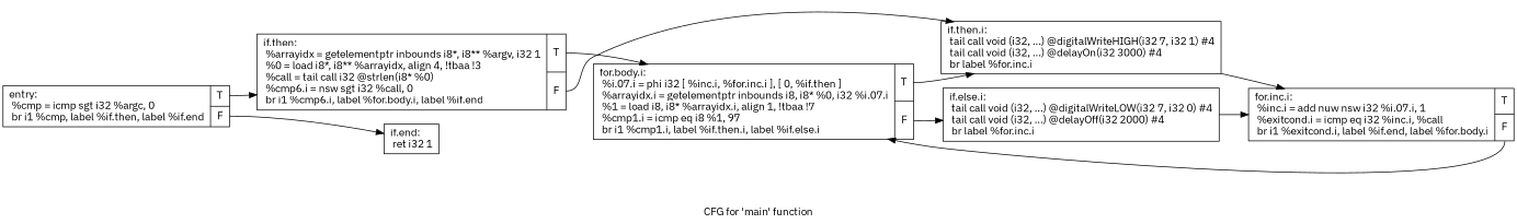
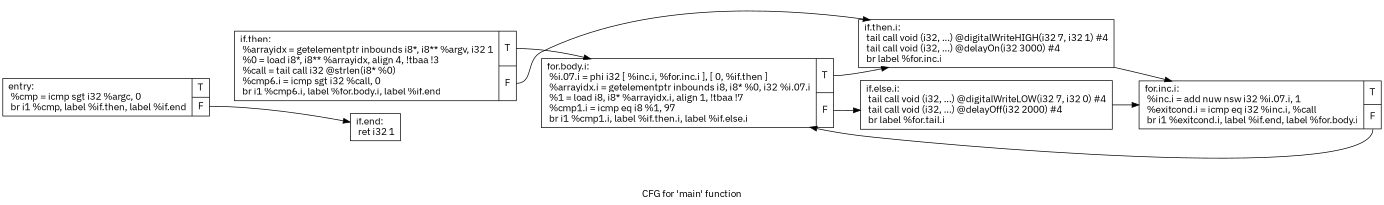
  digraph {
    fontname="IBM Plex Sans"
    label="CFG for 'main' function"
    rankdir=LR
    node [fontname="IBM Plex Sans" shape=record]
    edge [fontname="IBM Plex Sans" tailport=s0]
    n1 [label="{entry:\l  %cmp = icmp sgt i32 %argc, 0\l  br i1 %cmp, label %if.then, label %if.end\l|{<s0>T|<s1>F}}"]
-   n2 [label="{if.then:                                          \l  %arrayidx = getelementptr inbounds i8*, i8** %argv, i32 1\l  %0 = load i8*, i8** %arrayidx, align 4, !tbaa !3\l  %call = tail call i32 @strlen(i8* %0)\l  %cmp6.i = nsw sgt i32 %call, 0\l  br i1 %cmp6.i, label %for.body.i, label %if.end\l|{<s0>T|<s1>F}}"]
+   n2 [label="{if.then:                                          \l  %arrayidx = getelementptr inbounds i8*, i8** %argv, i32 1\l  %0 = load i8*, i8** %arrayidx, align 4, !tbaa !3\l  %call = tail call i32 @strlen(i8* %0)\l  %cmp6.i = icmp sgt i32 %call, 0\l  br i1 %cmp6.i, label %for.body.i, label %if.end\l|{<s0>T|<s1>F}}"]
    n3 [label="{if.end:                                           \l  ret i32 1\l}"]
    n4 [label="{for.body.i:                                       \l  %i.07.i = phi i32 [ %inc.i, %for.inc.i ], [ 0, %if.then ]\l  %arrayidx.i = getelementptr inbounds i8, i8* %0, i32 %i.07.i\l  %1 = load i8, i8* %arrayidx.i, align 1, !tbaa !7\l  %cmp1.i = icmp eq i8 %1, 97\l  br i1 %cmp1.i, label %if.then.i, label %if.else.i\l|{<s0>T|<s1>F}}"]
    n5 [label="{if.then.i:                                        \l  tail call void (i32, ...) @digitalWriteHIGH(i32 7, i32 1) #4\l  tail call void (i32, ...) @delayOn(i32 3000) #4\l  br label %for.inc.i\l}"]
-   n6 [label="{if.else.i:                                        \l  tail call void (i32, ...) @digitalWriteLOW(i32 7, i32 0) #4\l  tail call void (i32, ...) @delayOff(i32 2000) #4\l  br label %for.inc.i\l}"]
+   n6 [label="{if.else.i:                                        \l  tail call void (i32, ...) @digitalWriteLOW(i32 7, i32 0) #4\l  tail call void (i32, ...) @delayOff(i32 2000) #4\l  br label %for.tail.i\l}"]
    n7 [label="{for.inc.i:                                        \l  %inc.i = add nuw nsw i32 %i.07.i, 1\l  %exitcond.i = icmp eq i32 %inc.i, %call\l  br i1 %exitcond.i, label %if.end, label %for.body.i\l|{<s0>T|<s1>F}}"]
-   n1 -> n2
    n1 -> n3 [tailport=s1]
    n2 -> n4
    n2 -> n5 [tailport=s1]
    n4 -> n5
    n4 -> n6 [tailport=s1]
    n5 -> n7
    n6 -> n7
    n7 -> n4 [tailport=s1]
  }
